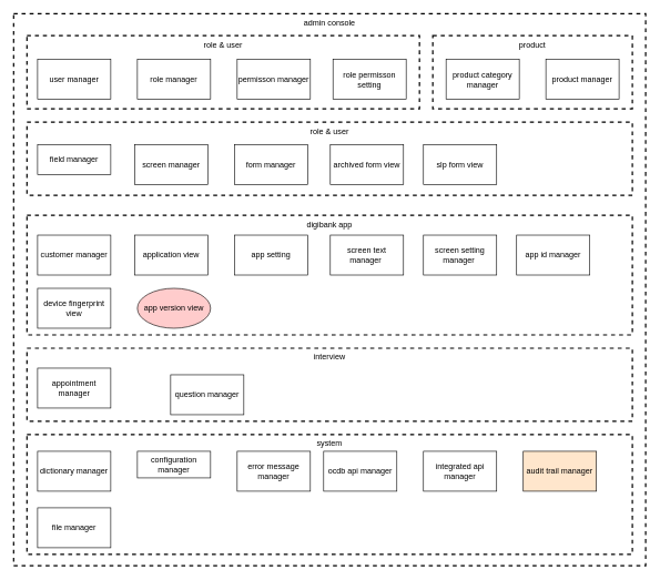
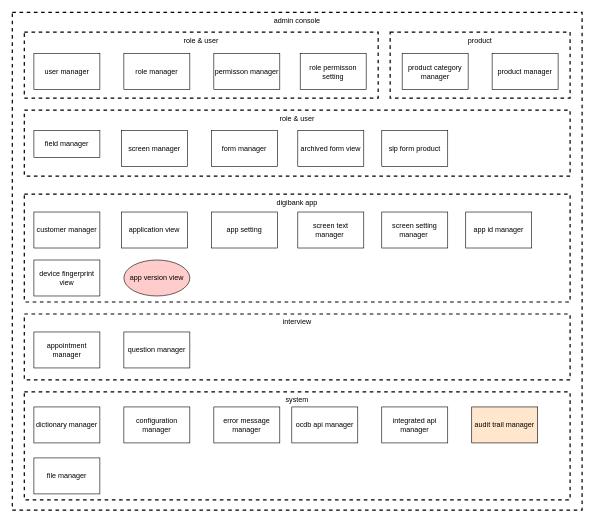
  <mxCell id="0" />
  <mxCell id="1" parent="0" />
  <mxCell id="2" value="&lt;span style=&quot;font-weight: 400;&quot;&gt;admin console&lt;/span&gt;" style="rounded=0;whiteSpace=wrap;html=1;dashed=1;strokeWidth=2;fillColor=none;verticalAlign=top;fontStyle=1" parent="1" vertex="1"><mxGeometry x="20" y="20" width="950" height="830" as="geometry" /></mxCell>
  <mxCell id="3" value="&lt;span style=&quot;font-weight: 400;&quot;&gt;role &amp;amp; user&lt;/span&gt;" style="rounded=0;whiteSpace=wrap;html=1;dashed=1;strokeWidth=2;fillColor=none;verticalAlign=top;fontStyle=1" vertex="1" parent="1"><mxGeometry x="40" y="53" width="590" height="110" as="geometry" /></mxCell>
  <mxCell id="4" value="&lt;span style=&quot;font-weight: 400;&quot;&gt;role &amp;amp; user&lt;/span&gt;" style="rounded=0;whiteSpace=wrap;html=1;dashed=1;strokeWidth=2;fillColor=none;verticalAlign=top;fontStyle=1" vertex="1" parent="1"><mxGeometry x="40" y="183" width="910" height="110" as="geometry" /></mxCell>
  <mxCell id="5" value="&lt;span style=&quot;font-weight: 400;&quot;&gt;digibank app&lt;/span&gt;" style="rounded=0;whiteSpace=wrap;html=1;dashed=1;strokeWidth=2;fillColor=none;verticalAlign=top;fontStyle=1" vertex="1" parent="1"><mxGeometry x="40" y="323" width="910" height="180" as="geometry" /></mxCell>
  <mxCell id="6" value="&lt;span style=&quot;font-weight: 400;&quot;&gt;product&lt;/span&gt;" style="rounded=0;whiteSpace=wrap;html=1;dashed=1;strokeWidth=2;fillColor=none;verticalAlign=top;fontStyle=1" vertex="1" parent="1"><mxGeometry x="650" y="53" width="300" height="110" as="geometry" /></mxCell>
  <mxCell id="7" value="&lt;span style=&quot;font-weight: 400;&quot;&gt;interview&lt;/span&gt;" style="rounded=0;whiteSpace=wrap;html=1;dashed=1;strokeWidth=2;fillColor=none;verticalAlign=top;fontStyle=1" vertex="1" parent="1"><mxGeometry x="40" y="523" width="910" height="110" as="geometry" /></mxCell>
  <mxCell id="8" value="user manager" style="rounded=0;whiteSpace=wrap;html=1;fontColor=#000000;fillColor=none;" parent="1" vertex="1"><mxGeometry x="56" y="89" width="110" height="60" as="geometry" /></mxCell>
  <mxCell id="9" value="role manager" style="rounded=0;whiteSpace=wrap;html=1;fontColor=#000000;fillColor=none;" vertex="1" parent="1"><mxGeometry x="206" y="89" width="110" height="60" as="geometry" /></mxCell>
  <mxCell id="10" value="permisson manager" style="rounded=0;whiteSpace=wrap;html=1;fontColor=#000000;fillColor=none;" vertex="1" parent="1"><mxGeometry x="356" y="89" width="110" height="60" as="geometry" /></mxCell>
  <mxCell id="11" value="product category manager" style="rounded=0;whiteSpace=wrap;html=1;fontColor=#000000;fillColor=none;" vertex="1" parent="1"><mxGeometry x="670" y="89" width="110" height="60" as="geometry" /></mxCell>
  <mxCell id="12" value="product manager" style="rounded=0;whiteSpace=wrap;html=1;fontColor=#000000;fillColor=none;" vertex="1" parent="1"><mxGeometry x="820" y="89" width="110" height="60" as="geometry" /></mxCell>
  <mxCell id="13" value="field manager" style="rounded=0;whiteSpace=wrap;html=1;fontColor=#000000;fillColor=none;" vertex="1" parent="1"><mxGeometry x="56" y="217" width="110" height="45" as="geometry" /></mxCell>
  <mxCell id="14" value="archived form view" style="rounded=0;whiteSpace=wrap;html=1;fontColor=#000000;fillColor=none;" vertex="1" parent="1"><mxGeometry x="496" y="217" width="110" height="60" as="geometry" /></mxCell>
  <mxCell id="15" value="form manager" style="rounded=0;whiteSpace=wrap;html=1;fontColor=#000000;fillColor=none;" vertex="1" parent="1"><mxGeometry x="352" y="217" width="110" height="60" as="geometry" /></mxCell>
  <mxCell id="16" value="screen manager" style="rounded=0;whiteSpace=wrap;html=1;fontColor=#000000;fillColor=none;" vertex="1" parent="1"><mxGeometry x="202" y="217" width="110" height="60" as="geometry" /></mxCell>
- <mxCell id="17" value="slp form view" style="rounded=0;whiteSpace=wrap;html=1;fontColor=#000000;fillColor=none;" vertex="1" parent="1"><mxGeometry x="636" y="217" width="110" height="60" as="geometry" /></mxCell>
+ <mxCell id="17" value="slp form product" style="rounded=0;whiteSpace=wrap;html=1;fontColor=#000000;fillColor=none;" vertex="1" parent="1"><mxGeometry x="636" y="217" width="110" height="60" as="geometry" /></mxCell>
  <mxCell id="18" value="customer manager" style="rounded=0;whiteSpace=wrap;html=1;fontColor=#000000;fillColor=none;" vertex="1" parent="1"><mxGeometry x="56" y="353" width="110" height="60" as="geometry" /></mxCell>
  <mxCell id="19" value="application view" style="rounded=0;whiteSpace=wrap;html=1;fontColor=#000000;fillColor=none;" vertex="1" parent="1"><mxGeometry x="202" y="353" width="110" height="60" as="geometry" /></mxCell>
  <mxCell id="20" value="app setting" style="rounded=0;whiteSpace=wrap;html=1;fontColor=#000000;fillColor=none;" vertex="1" parent="1"><mxGeometry x="352" y="353" width="110" height="60" as="geometry" /></mxCell>
  <mxCell id="21" value="screen text manager&amp;nbsp;" style="rounded=0;whiteSpace=wrap;html=1;fontColor=#000000;fillColor=none;" vertex="1" parent="1"><mxGeometry x="496" y="353" width="110" height="60" as="geometry" /></mxCell>
  <mxCell id="22" value="screen setting manager&amp;nbsp;" style="rounded=0;whiteSpace=wrap;html=1;fontColor=#000000;fillColor=none;" vertex="1" parent="1"><mxGeometry x="636" y="353" width="110" height="60" as="geometry" /></mxCell>
  <mxCell id="23" value="app id manager" style="rounded=0;whiteSpace=wrap;html=1;fontColor=#000000;fillColor=none;" vertex="1" parent="1"><mxGeometry x="776" y="353" width="110" height="60" as="geometry" /></mxCell>
  <mxCell id="24" value="device fingerprint view" style="rounded=0;whiteSpace=wrap;html=1;fontColor=#000000;fillColor=none;" vertex="1" parent="1"><mxGeometry x="56" y="433" width="110" height="60" as="geometry" /></mxCell>
  <mxCell id="25" value="app version view" style="ellipse;whiteSpace=wrap;html=1;fontColor=#000000;fillColor=#FFCCCC;" vertex="1" parent="1"><mxGeometry x="206" y="433" width="110" height="60" as="geometry" /></mxCell>
  <mxCell id="26" value="appointment manager" style="rounded=0;whiteSpace=wrap;html=1;fontColor=#000000;fillColor=none;" vertex="1" parent="1"><mxGeometry x="56" y="553" width="110" height="60" as="geometry" /></mxCell>
- <mxCell id="27" value="question manager" style="rounded=0;whiteSpace=wrap;html=1;fontColor=#000000;fillColor=none;" vertex="1" parent="1"><mxGeometry x="256" y="563" width="110" height="60" as="geometry" /></mxCell>
+ <mxCell id="27" value="question manager" style="rounded=0;whiteSpace=wrap;html=1;fontColor=#000000;fillColor=none;" vertex="1" parent="1"><mxGeometry x="206" y="553" width="110" height="60" as="geometry" /></mxCell>
  <mxCell id="28" value="dictionary manager" style="rounded=0;whiteSpace=wrap;html=1;fontColor=#000000;fillColor=none;" vertex="1" parent="1"><mxGeometry x="56" y="678" width="110" height="60" as="geometry" /></mxCell>
- <mxCell id="29" value="configuration manager" style="rounded=0;whiteSpace=wrap;html=1;fontColor=#000000;fillColor=none;" vertex="1" parent="1"><mxGeometry x="206" y="678" width="110" height="40" as="geometry" /></mxCell>
+ <mxCell id="29" value="configuration manager" style="rounded=0;whiteSpace=wrap;html=1;fontColor=#000000;fillColor=none;" vertex="1" parent="1"><mxGeometry x="206" y="678" width="110" height="60" as="geometry" /></mxCell>
  <mxCell id="30" value="error message manager" style="rounded=0;whiteSpace=wrap;html=1;fontColor=#000000;fillColor=none;" vertex="1" parent="1"><mxGeometry x="356" y="678" width="110" height="60" as="geometry" /></mxCell>
  <mxCell id="31" value="ocdb api manager" style="rounded=0;whiteSpace=wrap;html=1;fontColor=#000000;fillColor=none;" vertex="1" parent="1"><mxGeometry x="486" y="678" width="110" height="60" as="geometry" /></mxCell>
  <mxCell id="32" value="integrated api manager" style="rounded=0;whiteSpace=wrap;html=1;fontColor=#000000;fillColor=none;" vertex="1" parent="1"><mxGeometry x="636" y="678" width="110" height="60" as="geometry" /></mxCell>
  <mxCell id="33" value="audit trail manager" style="rounded=0;whiteSpace=wrap;html=1;fontColor=#000000;fillColor=#ffe6cc;" vertex="1" parent="1"><mxGeometry x="786" y="678" width="110" height="60" as="geometry" /></mxCell>
  <mxCell id="34" value="file manager" style="rounded=0;whiteSpace=wrap;html=1;fontColor=#000000;fillColor=none;" vertex="1" parent="1"><mxGeometry x="56" y="763" width="110" height="60" as="geometry" /></mxCell>
  <mxCell id="35" value="role permisson setting" style="rounded=0;whiteSpace=wrap;html=1;fontColor=#000000;fillColor=none;" vertex="1" parent="1"><mxGeometry x="500" y="89" width="110" height="60" as="geometry" /></mxCell>
  <mxCell id="36" value="&lt;span style=&quot;font-weight: 400;&quot;&gt;system&lt;/span&gt;" style="rounded=0;whiteSpace=wrap;html=1;dashed=1;strokeWidth=2;fillColor=none;verticalAlign=top;fontStyle=1" vertex="1" parent="1"><mxGeometry x="40" y="653" width="910" height="180" as="geometry" /></mxCell>
